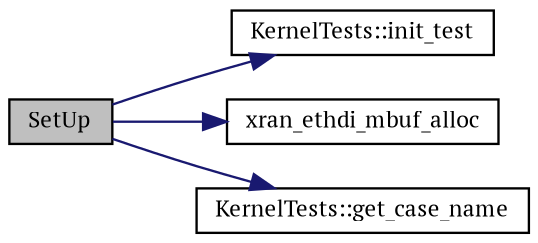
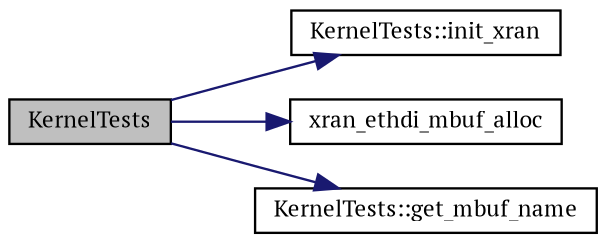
  digraph {
    fontname="PT Serif"
    rankdir=LR
    node [color=black fillcolor=white fontname="PT Serif" fontsize=10 shape=record style=filled]
    edge [color=midnightblue fontname="PT Serif" fontsize=10 labelfontname=Helvetica labelfontsize=10 style=solid]
-   n1 [fillcolor=grey75 fontcolor=black height=0.2 label=SetUp width=0.4]
-   n2 [height=0.2 label="KernelTests::init_test" width=0.4]
+   n1 [fillcolor=grey75 fontcolor=black height=0.2 label=KernelTests width=0.4]
+   n2 [height=0.2 label="KernelTests::init_xran" width=0.4]
    n3 [height=0.2 label=xran_ethdi_mbuf_alloc width=0.4]
-   n4 [height=0.2 label="KernelTests::get_case_name" width=0.4]
+   n4 [height=0.2 label="KernelTests::get_mbuf_name" width=0.4]
    n1 -> n2
    n1 -> n3
    n1 -> n4
  }
